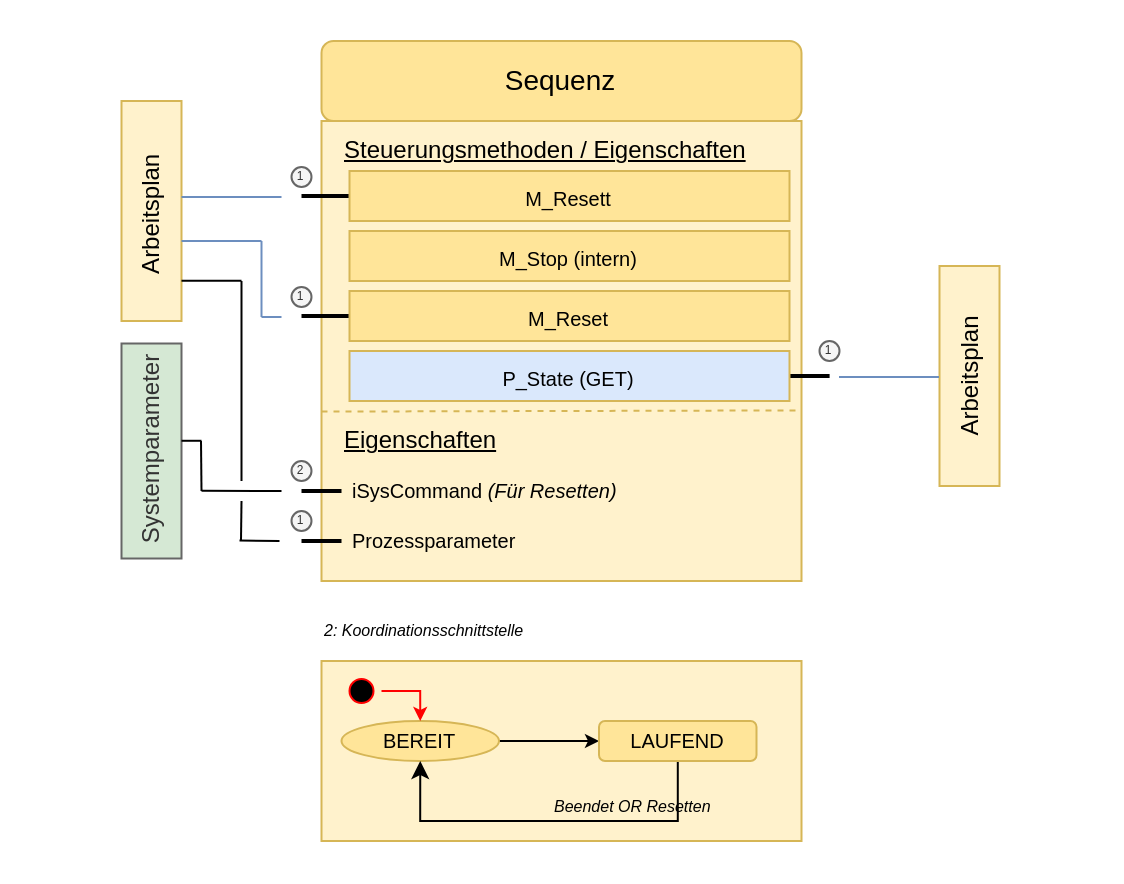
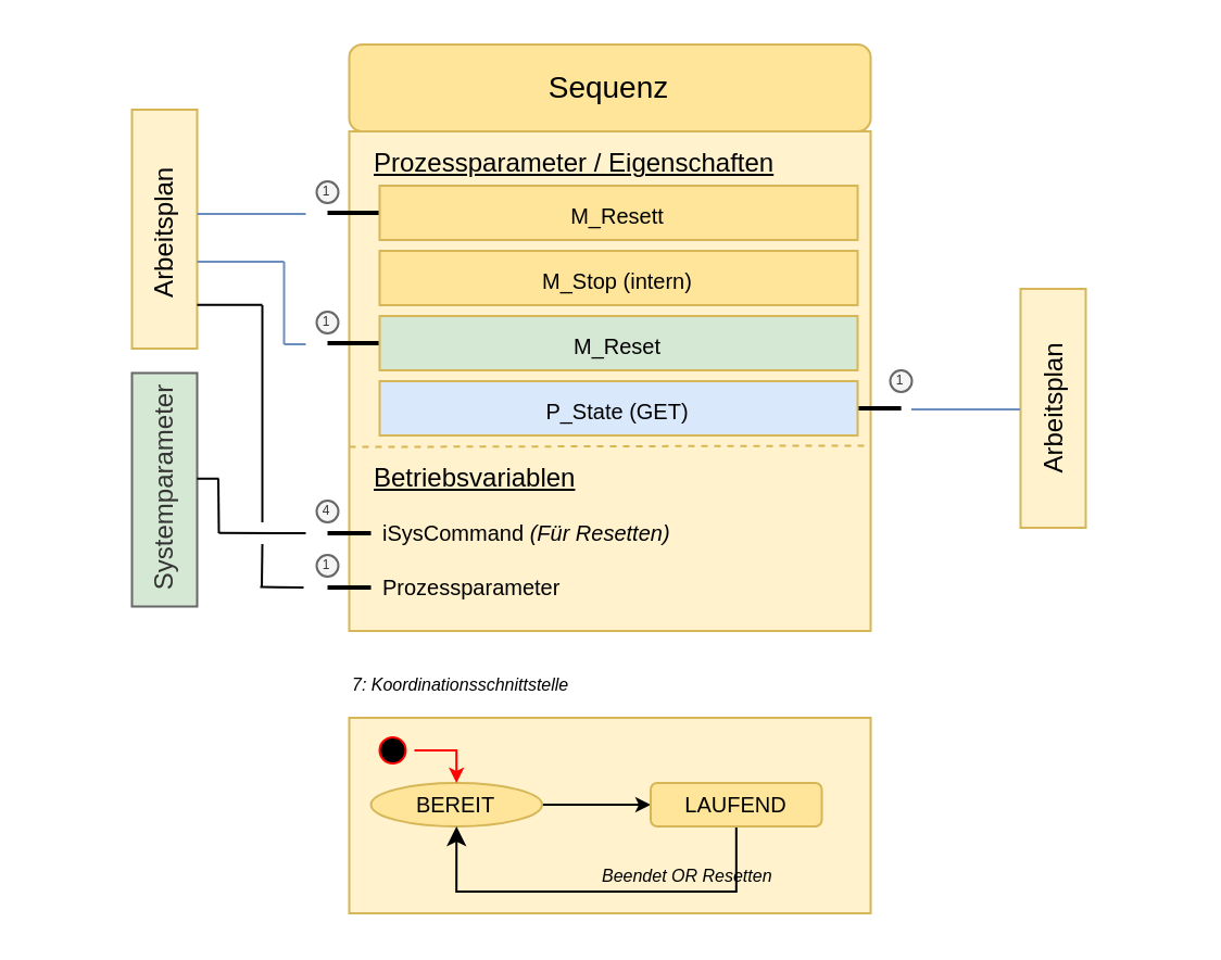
  <mxCell id="0" />
  <mxCell id="1" parent="0" />
  <mxCell id="2" value="Sequenz" style="whiteSpace=wrap;html=1;fillColor=#FFE599;strokeColor=#d6b656;fontSize=14;rounded=1;" parent="1" vertex="1"><mxGeometry x="160.25" y="20" width="240" height="40" as="geometry" /></mxCell>
  <mxCell id="3" value="" style="rounded=0;whiteSpace=wrap;html=1;fillColor=#fff2cc;strokeColor=#d6b656;" parent="1" vertex="1"><mxGeometry x="160.25" y="60" width="240" height="230" as="geometry" /></mxCell>
- <mxCell id="4" value="Steuerungsmethoden / Eigenschaften" style="text;html=1;align=left;verticalAlign=middle;whiteSpace=wrap;rounded=0;fontStyle=4" parent="1" vertex="1"><mxGeometry x="170.25" y="60" width="220" height="30" as="geometry" /></mxCell>
+ <mxCell id="4" value="Prozessparameter / Eigenschaften" style="text;html=1;align=left;verticalAlign=middle;whiteSpace=wrap;rounded=0;fontStyle=4" parent="1" vertex="1"><mxGeometry x="170.25" y="60" width="220" height="30" as="geometry" /></mxCell>
  <mxCell id="5" value="" style="rounded=0;whiteSpace=wrap;html=1;fillColor=none;strokeColor=none;" parent="1" vertex="1"><mxGeometry x="170.25" y="90" width="220" height="20" as="geometry" /></mxCell>
  <mxCell id="6" value="" style="rounded=0;whiteSpace=wrap;html=1;fillColor=none;strokeColor=none;" parent="1" vertex="1"><mxGeometry x="170.25" y="110" width="220" height="20" as="geometry" /></mxCell>
  <mxCell id="7" value="" style="rounded=0;whiteSpace=wrap;html=1;fillColor=none;strokeColor=none;" parent="1" vertex="1"><mxGeometry x="170.25" y="130" width="220" height="20" as="geometry" /></mxCell>
  <mxCell id="8" value="" style="rounded=0;whiteSpace=wrap;html=1;fillColor=none;strokeColor=none;" parent="1" vertex="1"><mxGeometry x="170.25" y="150" width="220" height="20" as="geometry" /></mxCell>
  <mxCell id="9" value="" style="rounded=0;whiteSpace=wrap;html=1;fillColor=none;strokeColor=none;" parent="1" vertex="1"><mxGeometry x="170.25" y="170" width="220" height="20" as="geometry" /></mxCell>
- <mxCell id="10" value="Eigenschaften" style="text;html=1;align=left;verticalAlign=middle;whiteSpace=wrap;rounded=0;fontStyle=4" parent="1" vertex="1"><mxGeometry x="170.25" y="205" width="120" height="30" as="geometry" /></mxCell>
+ <mxCell id="10" value="Betriebsvariablen" style="text;html=1;align=left;verticalAlign=middle;whiteSpace=wrap;rounded=0;fontStyle=4" parent="1" vertex="1"><mxGeometry x="170.25" y="205" width="120" height="30" as="geometry" /></mxCell>
  <mxCell id="11" value="" style="rounded=0;whiteSpace=wrap;html=1;fillColor=none;strokeColor=none;" parent="1" vertex="1"><mxGeometry x="170.25" y="235" width="220" height="20" as="geometry" /></mxCell>
  <mxCell id="12" value="" style="endArrow=none;html=1;rounded=0;strokeWidth=2;" parent="1" source="11" edge="1"><mxGeometry width="50" height="50" relative="1" as="geometry"><mxPoint x="210.25" y="305" as="sourcePoint" /><mxPoint x="150.25" y="245" as="targetPoint" /></mxGeometry></mxCell>
  <mxCell id="13" value="iSysCommand &lt;i&gt;(Für Resetten)&lt;/i&gt;" style="text;html=1;align=left;verticalAlign=middle;whiteSpace=wrap;rounded=0;fontStyle=0;fontSize=10;" parent="1" vertex="1"><mxGeometry x="174.25" y="240" width="204.75" height="10" as="geometry" /></mxCell>
  <mxCell id="14" style="edgeStyle=orthogonalEdgeStyle;rounded=0;orthogonalLoop=1;jettySize=auto;html=1;endArrow=none;endFill=0;strokeWidth=2;" parent="1" source="15" edge="1"><mxGeometry relative="1" as="geometry"><mxPoint x="410.25" y="187.5" as="targetPoint" /></mxGeometry></mxCell>
  <mxCell id="15" value="&lt;font style=&quot;font-size: 10px;&quot;&gt;P_State (GET)&lt;/font&gt;" style="rounded=0;whiteSpace=wrap;html=1;fillColor=#dae8fc;strokeColor=#d6b656;fontSize=14;" parent="1" vertex="1"><mxGeometry x="174.25" y="175" width="220" height="25" as="geometry" /></mxCell>
  <mxCell id="16" value="" style="endArrow=none;html=1;rounded=0;fillColor=#fff2cc;strokeColor=#d6b656;entryX=1;entryY=0.464;entryDx=0;entryDy=0;entryPerimeter=0;exitX=0;exitY=0.466;exitDx=0;exitDy=0;exitPerimeter=0;strokeWidth=1;dashed=1;" parent="1" edge="1"><mxGeometry width="50" height="50" relative="1" as="geometry"><mxPoint x="160.25" y="205.29" as="sourcePoint" /><mxPoint x="400.25" y="204.71" as="targetPoint" /></mxGeometry></mxCell>
  <mxCell id="17" value="Arbeitsplan&amp;nbsp;" style="rounded=0;whiteSpace=wrap;html=1;rotation=-90;fillColor=#fff2cc;strokeColor=#d6b656;" parent="1" vertex="1"><mxGeometry x="20.25" y="90" width="110" height="30" as="geometry" /></mxCell>
  <mxCell id="18" value="Arbeitsplan" style="rounded=0;whiteSpace=wrap;html=1;rotation=-90;fillColor=#fff2cc;strokeColor=#d6b656;" parent="1" vertex="1"><mxGeometry x="429.25" y="172.5" width="110" height="30" as="geometry" /></mxCell>
  <mxCell id="19" value="Systemparameter" style="rounded=0;whiteSpace=wrap;html=1;rotation=-90;fillColor=#d5e8d4;fontColor=#333333;strokeColor=#666666;" parent="1" vertex="1"><mxGeometry x="21.5" y="210" width="107.5" height="30" as="geometry" /></mxCell>
  <mxCell id="20" value="" style="endArrow=none;html=1;rounded=0;" parent="1" edge="1"><mxGeometry width="50" height="50" relative="1" as="geometry"><mxPoint x="100.25" y="244.92" as="sourcePoint" /><mxPoint x="140.25" y="245" as="targetPoint" /></mxGeometry></mxCell>
  <mxCell id="21" value="" style="endArrow=none;html=1;rounded=0;" parent="1" edge="1"><mxGeometry width="50" height="50" relative="1" as="geometry"><mxPoint x="100.25" y="245" as="sourcePoint" /><mxPoint x="100" y="220" as="targetPoint" /></mxGeometry></mxCell>
  <mxCell id="22" value="" style="endArrow=none;html=1;rounded=0;" parent="1" edge="1"><mxGeometry width="50" height="50" relative="1" as="geometry"><mxPoint x="100.25" y="219.89" as="sourcePoint" /><mxPoint x="90.25" y="219.89" as="targetPoint" /></mxGeometry></mxCell>
  <mxCell id="23" value="" style="endArrow=none;html=1;rounded=0;fillColor=#dae8fc;strokeColor=#000000;" parent="1" edge="1"><mxGeometry width="50" height="50" relative="1" as="geometry"><mxPoint x="119.25" y="269.8" as="sourcePoint" /><mxPoint x="139.25" y="269.94" as="targetPoint" /></mxGeometry></mxCell>
  <mxCell id="24" value="" style="endArrow=none;html=1;rounded=0;fillColor=#dae8fc;strokeColor=#000000;" parent="1" edge="1"><mxGeometry width="50" height="50" relative="1" as="geometry"><mxPoint x="120.25" y="250" as="sourcePoint" /><mxPoint x="120" y="270" as="targetPoint" /></mxGeometry></mxCell>
  <mxCell id="25" value="" style="endArrow=none;html=1;rounded=0;fillColor=#dae8fc;strokeColor=#000000;" parent="1" edge="1"><mxGeometry width="50" height="50" relative="1" as="geometry"><mxPoint x="120.25" y="140" as="sourcePoint" /><mxPoint x="120.25" y="240" as="targetPoint" /></mxGeometry></mxCell>
  <mxCell id="26" value="" style="endArrow=none;html=1;rounded=0;fillColor=#dae8fc;strokeColor=#000000;" parent="1" edge="1"><mxGeometry width="50" height="50" relative="1" as="geometry"><mxPoint x="120.25" y="139.92" as="sourcePoint" /><mxPoint x="90.25" y="139.84" as="targetPoint" /></mxGeometry></mxCell>
- <mxCell id="27" value="2" style="ellipse;whiteSpace=wrap;html=1;aspect=fixed;fontSize=6;fillColor=#f5f5f5;fontColor=#333333;strokeColor=#666666;" parent="1" vertex="1"><mxGeometry x="145.25" y="230" width="10" height="10" as="geometry" /></mxCell>
+ <mxCell id="27" value="4" style="ellipse;whiteSpace=wrap;html=1;aspect=fixed;fontSize=6;fillColor=#f5f5f5;fontColor=#333333;strokeColor=#666666;" parent="1" vertex="1"><mxGeometry x="145.25" y="230" width="10" height="10" as="geometry" /></mxCell>
  <mxCell id="28" value="1" style="ellipse;whiteSpace=wrap;html=1;aspect=fixed;fontSize=6;fillColor=#f5f5f5;fontColor=#333333;strokeColor=#666666;" parent="1" vertex="1"><mxGeometry x="145.25" y="83" width="10" height="10" as="geometry" /></mxCell>
  <mxCell id="29" style="edgeStyle=orthogonalEdgeStyle;rounded=0;orthogonalLoop=1;jettySize=auto;html=1;endArrow=none;endFill=0;strokeWidth=2;" parent="1" source="30" edge="1"><mxGeometry relative="1" as="geometry"><mxPoint x="150.25" y="97.5" as="targetPoint" /></mxGeometry></mxCell>
  <mxCell id="30" value="&lt;font style=&quot;font-size: 10px;&quot;&gt;M_Resett&lt;/font&gt;" style="rounded=0;whiteSpace=wrap;html=1;fillColor=#FFE599;strokeColor=#d6b656;fontSize=14;" parent="1" vertex="1"><mxGeometry x="174.25" y="85" width="220" height="25" as="geometry" /></mxCell>
  <mxCell id="31" value="&lt;font style=&quot;font-size: 10px;&quot;&gt;M_Stop (intern)&lt;/font&gt;" style="rounded=0;whiteSpace=wrap;html=1;fillColor=#FFE599;strokeColor=#d6b656;fontSize=14;" parent="1" vertex="1"><mxGeometry x="174.25" y="115" width="220" height="25" as="geometry" /></mxCell>
  <mxCell id="32" style="edgeStyle=orthogonalEdgeStyle;rounded=0;orthogonalLoop=1;jettySize=auto;html=1;endArrow=none;endFill=0;strokeWidth=2;" parent="1" source="33" edge="1"><mxGeometry relative="1" as="geometry"><mxPoint x="150.25" y="157.5" as="targetPoint" /></mxGeometry></mxCell>
- <mxCell id="33" value="&lt;font style=&quot;font-size: 10px;&quot;&gt;M_Reset&lt;/font&gt;" style="rounded=0;whiteSpace=wrap;html=1;fillColor=#FFE599;strokeColor=#d6b656;fontSize=14;" parent="1" vertex="1"><mxGeometry x="174.25" y="145" width="220" height="25" as="geometry" /></mxCell>
+ <mxCell id="33" value="&lt;font style=&quot;font-size: 10px;&quot;&gt;M_Reset&lt;/font&gt;" style="rounded=0;whiteSpace=wrap;html=1;fillColor=#d5e8d4;strokeColor=#d6b656;fontSize=14;" parent="1" vertex="1"><mxGeometry x="174.25" y="145" width="220" height="25" as="geometry" /></mxCell>
  <mxCell id="34" value="1" style="ellipse;whiteSpace=wrap;html=1;aspect=fixed;fontSize=6;fillColor=#f5f5f5;fontColor=#333333;strokeColor=#666666;" parent="1" vertex="1"><mxGeometry x="145.25" y="143" width="10" height="10" as="geometry" /></mxCell>
  <mxCell id="35" value="" style="endArrow=none;html=1;rounded=0;fillColor=#dae8fc;strokeColor=#6c8ebf;" parent="1" edge="1"><mxGeometry width="50" height="50" relative="1" as="geometry"><mxPoint x="140.25" y="98" as="sourcePoint" /><mxPoint x="90.25" y="98" as="targetPoint" /></mxGeometry></mxCell>
  <mxCell id="36" value="" style="endArrow=none;html=1;rounded=0;fillColor=#dae8fc;strokeColor=#6c8ebf;" parent="1" edge="1"><mxGeometry width="50" height="50" relative="1" as="geometry"><mxPoint x="140.25" y="158" as="sourcePoint" /><mxPoint x="130.25" y="158" as="targetPoint" /></mxGeometry></mxCell>
  <mxCell id="37" value="" style="endArrow=none;html=1;rounded=0;fillColor=#dae8fc;strokeColor=#6c8ebf;" parent="1" edge="1"><mxGeometry width="50" height="50" relative="1" as="geometry"><mxPoint x="130.25" y="158" as="sourcePoint" /><mxPoint x="130.25" y="120" as="targetPoint" /></mxGeometry></mxCell>
  <mxCell id="38" value="" style="endArrow=none;html=1;rounded=0;fillColor=#dae8fc;strokeColor=#6c8ebf;" parent="1" edge="1"><mxGeometry width="50" height="50" relative="1" as="geometry"><mxPoint x="419" y="188" as="sourcePoint" /><mxPoint x="469" y="188" as="targetPoint" /></mxGeometry></mxCell>
  <mxCell id="39" value="1" style="ellipse;whiteSpace=wrap;html=1;aspect=fixed;fontSize=6;fillColor=#f5f5f5;fontColor=#333333;strokeColor=#666666;" parent="1" vertex="1"><mxGeometry x="409.25" y="170" width="10" height="10" as="geometry" /></mxCell>
  <mxCell id="40" value="" style="endArrow=none;html=1;rounded=0;fillColor=#dae8fc;strokeColor=#6c8ebf;" parent="1" edge="1"><mxGeometry width="50" height="50" relative="1" as="geometry"><mxPoint x="130.25" y="120" as="sourcePoint" /><mxPoint x="90.25" y="120" as="targetPoint" /></mxGeometry></mxCell>
  <mxCell id="41" value="" style="rounded=0;whiteSpace=wrap;html=1;fillColor=#fff2cc;strokeColor=#d6b656;" parent="1" vertex="1"><mxGeometry x="160.25" y="330" width="240" height="90" as="geometry" /></mxCell>
  <mxCell id="42" style="edgeStyle=orthogonalEdgeStyle;rounded=0;orthogonalLoop=1;jettySize=auto;html=1;entryX=0;entryY=0.5;entryDx=0;entryDy=0;endSize=4;" parent="1" source="43" target="45" edge="1"><mxGeometry relative="1" as="geometry" /></mxCell>
  <mxCell id="43" value="&lt;font&gt;BEREIT&lt;/font&gt;" style="ellipse;whiteSpace=wrap;html=1;fillColor=#FFE599;strokeColor=#d6b656;fontSize=10;" parent="1" vertex="1"><mxGeometry x="170.25" y="360" width="78.75" height="20" as="geometry" /></mxCell>
  <mxCell id="44" style="edgeStyle=orthogonalEdgeStyle;rounded=0;orthogonalLoop=1;jettySize=auto;html=1;entryX=0.5;entryY=1;entryDx=0;entryDy=0;" parent="1" source="45" target="43" edge="1"><mxGeometry relative="1" as="geometry"><Array as="points"><mxPoint x="338" y="410" /><mxPoint x="210" y="410" /></Array></mxGeometry></mxCell>
  <mxCell id="45" value="&lt;font&gt;LAUFEND&lt;/font&gt;" style="whiteSpace=wrap;html=1;fillColor=#FFE599;strokeColor=#d6b656;fontSize=10;rounded=1;" parent="1" vertex="1"><mxGeometry x="299" y="360" width="78.75" height="20" as="geometry" /></mxCell>
  <mxCell id="46" value="" style="ellipse;html=1;shape=startState;fillColor=#000000;strokeColor=#ff0000;container=0;" parent="1" vertex="1"><mxGeometry x="170.25" y="335" width="20" height="20" as="geometry" /></mxCell>
  <mxCell id="47" value="" style="edgeStyle=orthogonalEdgeStyle;html=1;verticalAlign=bottom;endArrow=classic;endSize=4;strokeColor=#ff0000;rounded=0;endFill=1;entryX=0.5;entryY=0;entryDx=0;entryDy=0;exitX=1;exitY=0.5;exitDx=0;exitDy=0;" parent="1" source="46" target="43" edge="1"><mxGeometry relative="1" as="geometry"><mxPoint x="169.73" y="400" as="targetPoint" /><Array as="points"><mxPoint x="210" y="345" /></Array></mxGeometry></mxCell>
  <mxCell id="48" value="&lt;span style=&quot;font-size: 8px;&quot;&gt;&lt;i&gt;Beendet OR Resetten&lt;/i&gt;&lt;/span&gt;" style="text;whiteSpace=wrap;html=1;spacing=0;" parent="1" vertex="1"><mxGeometry x="276.63" y="390" width="80" height="20" as="geometry" /></mxCell>
  <mxCell id="49" value="" style="rounded=0;whiteSpace=wrap;html=1;fillColor=none;strokeColor=none;" parent="1" vertex="1"><mxGeometry x="170.25" y="260" width="220" height="20" as="geometry" /></mxCell>
  <mxCell id="50" value="" style="endArrow=none;html=1;rounded=0;strokeWidth=2;" parent="1" source="49" edge="1"><mxGeometry width="50" height="50" relative="1" as="geometry"><mxPoint x="210.25" y="330" as="sourcePoint" /><mxPoint x="150.25" y="270" as="targetPoint" /></mxGeometry></mxCell>
  <mxCell id="51" value="Prozessparameter&amp;nbsp;" style="text;html=1;align=left;verticalAlign=middle;whiteSpace=wrap;rounded=0;fontStyle=0;fontSize=10;" parent="1" vertex="1"><mxGeometry x="174.25" y="265" width="76" height="10" as="geometry" /></mxCell>
  <mxCell id="52" value="1" style="ellipse;whiteSpace=wrap;html=1;aspect=fixed;fontSize=6;fillColor=#f5f5f5;fontColor=#333333;strokeColor=#666666;" parent="1" vertex="1"><mxGeometry x="145.25" y="255" width="10" height="10" as="geometry" /></mxCell>
- <mxCell id="53" value="2: Koordinationsschnittstelle" style="text;html=1;align=left;verticalAlign=middle;whiteSpace=wrap;rounded=0;fontSize=8;fontStyle=2" parent="1" vertex="1"><mxGeometry x="160.25" y="310" width="140" height="10" as="geometry" /></mxCell>
+ <mxCell id="53" value="7: Koordinationsschnittstelle" style="text;html=1;align=left;verticalAlign=middle;whiteSpace=wrap;rounded=0;fontSize=8;fontStyle=2" parent="1" vertex="1"><mxGeometry x="160.25" y="310" width="140" height="10" as="geometry" /></mxCell>
